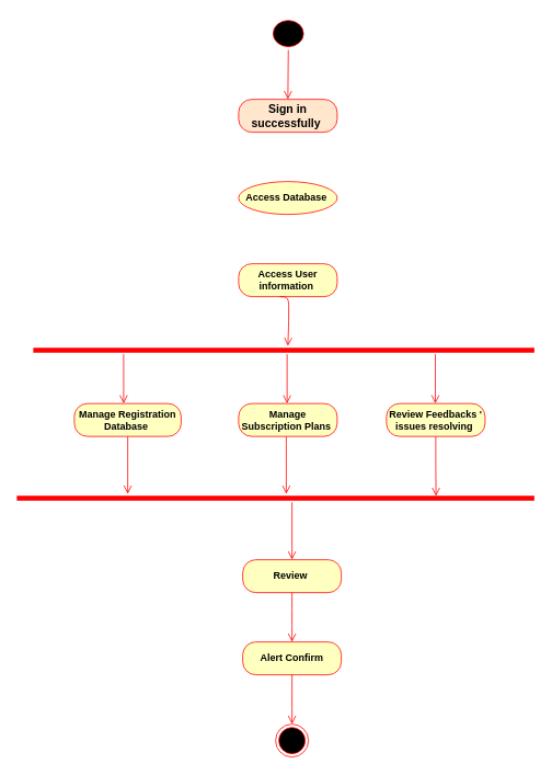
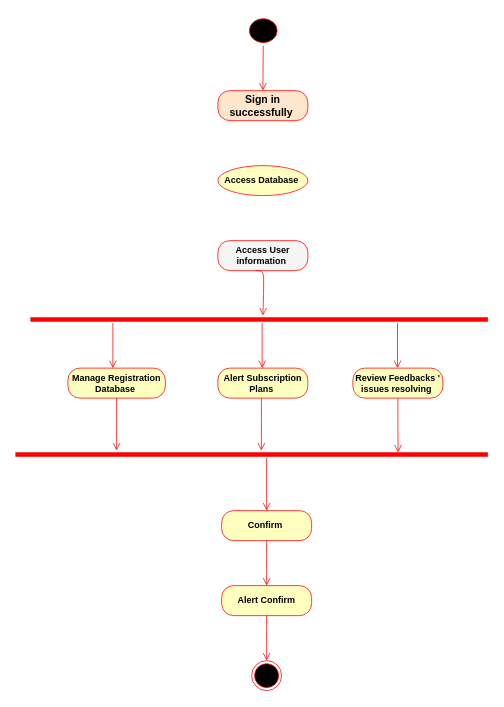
  <mxCell id="0" />
  <mxCell id="1" parent="0" />
  <mxCell id="2" value="" style="ellipse;html=1;shape=startState;fillColor=#000000;strokeColor=#ff0000;" parent="1" vertex="1"><mxGeometry x="328" y="20" width="45" height="40" as="geometry" /></mxCell>
  <mxCell id="3" value="" style="edgeStyle=orthogonalEdgeStyle;html=1;verticalAlign=bottom;endArrow=open;endSize=8;strokeColor=#ff0000;exitX=0.5;exitY=1;exitDx=0;exitDy=0;" parent="1" source="2" edge="1"><mxGeometry relative="1" as="geometry"><mxPoint x="350" y="120" as="targetPoint" /><mxPoint x="350.5" y="60" as="sourcePoint" /></mxGeometry></mxCell>
  <mxCell id="4" value="&lt;b&gt;&lt;font style=&quot;font-size: 14px&quot;&gt;Sign in successfully&amp;nbsp;&lt;/font&gt;&lt;/b&gt;" style="rounded=1;whiteSpace=wrap;html=1;arcSize=40;fontColor=#000000;fillColor=#ffe6cc;strokeColor=#ff0000;" parent="1" vertex="1"><mxGeometry x="290" y="120" width="120" height="40" as="geometry" /></mxCell>
  <mxCell id="5" value="&lt;b&gt;Access Database&amp;nbsp;&lt;/b&gt;" style="ellipse;whiteSpace=wrap;html=1;arcSize=40;fontColor=#000000;fillColor=#ffffc0;strokeColor=#ff0000;" parent="1" vertex="1"><mxGeometry x="290" y="220" width="120" height="40" as="geometry" /></mxCell>
- <mxCell id="6" value="&lt;b&gt;Access User information&amp;nbsp;&lt;/b&gt;" style="rounded=1;whiteSpace=wrap;html=1;arcSize=40;fontColor=#000000;fillColor=#ffffc0;strokeColor=#ff0000;" parent="1" vertex="1"><mxGeometry x="290" y="320" width="120" height="40" as="geometry" /></mxCell>
+ <mxCell id="6" value="&lt;b&gt;Access User information&amp;nbsp;&lt;/b&gt;" style="rounded=1;whiteSpace=wrap;html=1;arcSize=40;fontColor=#000000;fillColor=#f5f5f5;strokeColor=#ff0000;" parent="1" vertex="1"><mxGeometry x="290" y="320" width="120" height="40" as="geometry" /></mxCell>
  <mxCell id="7" value="" style="edgeStyle=orthogonalEdgeStyle;html=1;verticalAlign=bottom;endArrow=open;endSize=8;strokeColor=#ff0000;exitX=0.5;exitY=1;exitDx=0;exitDy=0;" parent="1" edge="1"><mxGeometry relative="1" as="geometry"><mxPoint x="350" y="420" as="targetPoint" /><mxPoint x="340" y="360" as="sourcePoint" /></mxGeometry></mxCell>
  <mxCell id="8" value="" style="shape=line;html=1;strokeWidth=6;strokeColor=#ff0000;" parent="1" vertex="1"><mxGeometry x="40" y="420" width="610" height="10" as="geometry" /></mxCell>
  <mxCell id="9" value="&lt;b&gt;Manage Registration Database&amp;nbsp;&lt;/b&gt;" style="rounded=1;whiteSpace=wrap;html=1;arcSize=40;fontColor=#000000;fillColor=#ffffc0;strokeColor=#ff0000;" parent="1" vertex="1"><mxGeometry x="90" y="490" width="130" height="40" as="geometry" /></mxCell>
  <mxCell id="10" value="" style="edgeStyle=orthogonalEdgeStyle;html=1;verticalAlign=bottom;endArrow=open;endSize=8;strokeColor=#ff0000;" parent="1" source="9" edge="1"><mxGeometry relative="1" as="geometry"><mxPoint x="155" y="600" as="targetPoint" /></mxGeometry></mxCell>
  <mxCell id="11" value="" style="edgeStyle=orthogonalEdgeStyle;html=1;verticalAlign=bottom;endArrow=open;endSize=8;strokeColor=#ff0000;" parent="1" edge="1"><mxGeometry relative="1" as="geometry"><mxPoint x="150" y="490" as="targetPoint" /><mxPoint x="150" y="430" as="sourcePoint" /></mxGeometry></mxCell>
- <mxCell id="12" value="&lt;b&gt;Manage Subscription Plans&amp;nbsp;&lt;/b&gt;" style="rounded=1;whiteSpace=wrap;html=1;arcSize=40;fontColor=#000000;fillColor=#ffffc0;strokeColor=#ff0000;" parent="1" vertex="1"><mxGeometry x="290" y="490" width="120" height="40" as="geometry" /></mxCell>
+ <mxCell id="12" value="&lt;b&gt;Alert Subscription Plans&amp;nbsp;&lt;/b&gt;" style="rounded=1;whiteSpace=wrap;html=1;arcSize=40;fontColor=#000000;fillColor=#ffffc0;strokeColor=#ff0000;" parent="1" vertex="1"><mxGeometry x="290" y="490" width="120" height="40" as="geometry" /></mxCell>
  <mxCell id="13" value="" style="edgeStyle=orthogonalEdgeStyle;html=1;verticalAlign=bottom;endArrow=open;endSize=8;strokeColor=#ff0000;" parent="1" source="12" edge="1"><mxGeometry relative="1" as="geometry"><mxPoint x="348" y="600" as="targetPoint" /><Array as="points"><mxPoint x="348" y="550" /><mxPoint x="348" y="550" /></Array></mxGeometry></mxCell>
  <mxCell id="14" value="" style="edgeStyle=orthogonalEdgeStyle;html=1;verticalAlign=bottom;endArrow=open;endSize=8;strokeColor=#ff0000;" parent="1" edge="1"><mxGeometry relative="1" as="geometry"><mxPoint x="349" y="490" as="targetPoint" /><mxPoint x="349" y="430" as="sourcePoint" /></mxGeometry></mxCell>
  <mxCell id="15" value="&lt;b&gt;Review Feedbacks ' issues resolving&amp;nbsp;&lt;/b&gt;" style="rounded=1;whiteSpace=wrap;html=1;arcSize=40;fontColor=#000000;fillColor=#ffffc0;strokeColor=#ff0000;" parent="1" vertex="1"><mxGeometry x="470" y="490" width="120" height="40" as="geometry" /></mxCell>
  <mxCell id="16" value="" style="edgeStyle=orthogonalEdgeStyle;html=1;verticalAlign=bottom;endArrow=open;endSize=8;strokeColor=#ff0000;entryX=0.81;entryY=0.255;entryDx=0;entryDy=0;entryPerimeter=0;" parent="1" source="15" target="18" edge="1"><mxGeometry relative="1" as="geometry"><mxPoint x="510" y="590" as="targetPoint" /></mxGeometry></mxCell>
  <mxCell id="17" value="" style="edgeStyle=orthogonalEdgeStyle;html=1;verticalAlign=bottom;endArrow=open;endSize=8;strokeColor=#ff0000;" parent="1" edge="1"><mxGeometry relative="1" as="geometry"><mxPoint x="529.5" y="490" as="targetPoint" /><mxPoint x="529.5" y="430" as="sourcePoint" /></mxGeometry></mxCell>
  <mxCell id="18" value="" style="shape=line;html=1;strokeWidth=6;strokeColor=#ff0000;" parent="1" vertex="1"><mxGeometry x="20" y="600" width="630" height="10" as="geometry" /></mxCell>
  <mxCell id="19" value="" style="edgeStyle=orthogonalEdgeStyle;html=1;verticalAlign=bottom;endArrow=open;endSize=8;strokeColor=#ff0000;entryX=0.5;entryY=0;entryDx=0;entryDy=0;" parent="1" edge="1"><mxGeometry relative="1" as="geometry"><mxPoint x="355" y="680" as="targetPoint" /><mxPoint x="355" y="610" as="sourcePoint" /></mxGeometry></mxCell>
- <mxCell id="20" value="&lt;b&gt;Review&lt;/b&gt;&amp;nbsp;" style="rounded=1;whiteSpace=wrap;html=1;arcSize=40;fontColor=#000000;fillColor=#ffffc0;strokeColor=#ff0000;" parent="1" vertex="1"><mxGeometry x="295" y="680" width="120" height="40" as="geometry" /></mxCell>
+ <mxCell id="20" value="&lt;b&gt;Confirm&lt;/b&gt;&amp;nbsp;" style="rounded=1;whiteSpace=wrap;html=1;arcSize=40;fontColor=#000000;fillColor=#ffffc0;strokeColor=#ff0000;" parent="1" vertex="1"><mxGeometry x="295" y="680" width="120" height="40" as="geometry" /></mxCell>
  <mxCell id="21" value="" style="edgeStyle=orthogonalEdgeStyle;html=1;verticalAlign=bottom;endArrow=open;endSize=8;strokeColor=#ff0000;" parent="1" source="20" edge="1"><mxGeometry relative="1" as="geometry"><mxPoint x="355" y="780" as="targetPoint" /></mxGeometry></mxCell>
  <mxCell id="22" value="&lt;b&gt;Alert Confirm&lt;/b&gt;" style="rounded=1;whiteSpace=wrap;html=1;arcSize=40;fontColor=#000000;fillColor=#ffffc0;strokeColor=#ff0000;" parent="1" vertex="1"><mxGeometry x="295" y="780" width="120" height="40" as="geometry" /></mxCell>
  <mxCell id="23" value="" style="edgeStyle=orthogonalEdgeStyle;html=1;verticalAlign=bottom;endArrow=open;endSize=8;strokeColor=#ff0000;" parent="1" source="22" edge="1"><mxGeometry relative="1" as="geometry"><mxPoint x="355" y="880" as="targetPoint" /></mxGeometry></mxCell>
  <mxCell id="24" value="" style="ellipse;html=1;shape=endState;fillColor=#000000;strokeColor=#ff0000;" parent="1" vertex="1"><mxGeometry x="335" y="880" width="40" height="40" as="geometry" /></mxCell>
